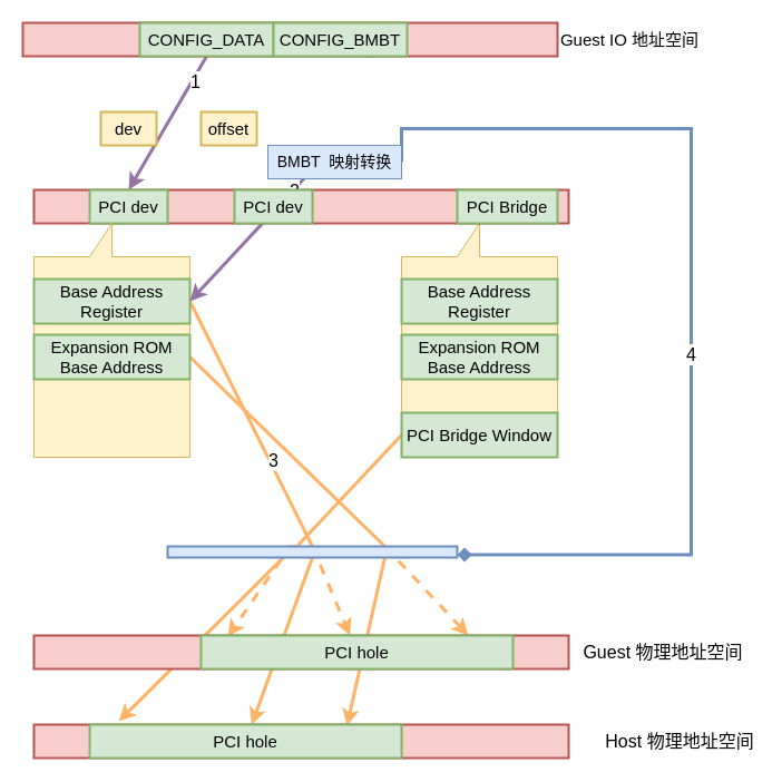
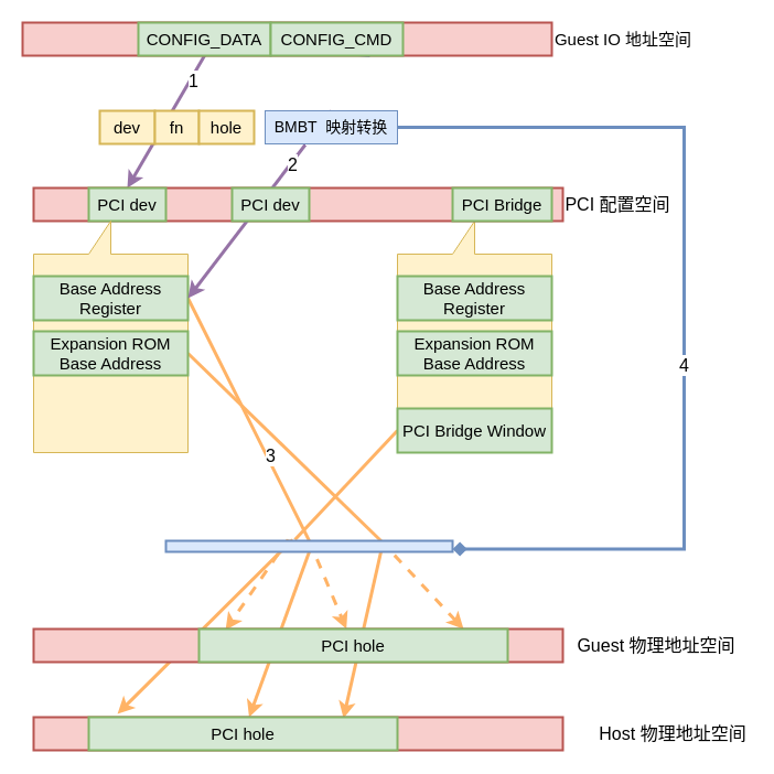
  <mxCell id="0" />
  <mxCell id="1" parent="0" />
  <mxCell id="2" style="edgeStyle=none;shape=connector;rounded=0;orthogonalLoop=1;jettySize=auto;html=1;exitX=1;exitY=0.5;exitDx=0;exitDy=0;labelBackgroundColor=default;fontFamily=Helvetica;fontSize=11;fontColor=default;endArrow=none;strokeColor=#FFB366;strokeWidth=3;entryX=0.75;entryY=0;entryDx=0;entryDy=0;endFill=0;" parent="1" source="21" target="33" edge="1"><mxGeometry relative="1" as="geometry" /></mxCell>
  <mxCell id="3" value="" style="shape=callout;whiteSpace=wrap;html=1;perimeter=calloutPerimeter;rounded=0;shadow=0;direction=west;fillColor=#fff2cc;strokeColor=#d6b656;" parent="1" vertex="1"><mxGeometry x="360" y="200" width="140" height="210" as="geometry" /></mxCell>
  <mxCell id="4" value="" style="endArrow=classic;html=1;rounded=0;exitX=0.5;exitY=1;exitDx=0;exitDy=0;entryX=0.5;entryY=0;entryDx=0;entryDy=0;fillColor=#e1d5e7;strokeColor=#9673a6;strokeWidth=3;" parent="1" source="8" target="11" edge="1"><mxGeometry width="50" height="50" relative="1" as="geometry"><mxPoint x="530" y="160" as="sourcePoint" /><mxPoint x="580" y="110" as="targetPoint" /></mxGeometry></mxCell>
  <mxCell id="5" value="1" style="edgeLabel;html=1;align=center;verticalAlign=middle;resizable=0;points=[];fontSize=16;" parent="4" vertex="1" connectable="0"><mxGeometry x="-0.644" y="2" relative="1" as="geometry"><mxPoint as="offset" /></mxGeometry></mxCell>
  <mxCell id="6" value="" style="rounded=0;whiteSpace=wrap;html=1;strokeWidth=2;strokeColor=#b85450;fillColor=#f8cecc;" parent="1" vertex="1"><mxGeometry x="30" y="170" width="480" height="30" as="geometry" /></mxCell>
  <mxCell id="7" value="" style="rounded=0;whiteSpace=wrap;html=1;strokeWidth=2;strokeColor=#b85450;fillColor=#f8cecc;" parent="1" vertex="1"><mxGeometry x="20" y="20" width="480" height="30" as="geometry" /></mxCell>
  <mxCell id="8" value="CONFIG_DATA" style="rounded=0;whiteSpace=wrap;html=1;fillColor=#d5e8d4;strokeColor=#82b366;fontSize=15;strokeWidth=2;glass=0;sketch=0;shadow=0;" parent="1" vertex="1"><mxGeometry x="125" y="20" width="120" height="30" as="geometry" /></mxCell>
  <mxCell id="9" style="rounded=0;orthogonalLoop=1;jettySize=auto;html=1;exitX=0.75;exitY=1;exitDx=0;exitDy=0;labelBackgroundColor=default;fontFamily=Helvetica;fontSize=11;fontColor=default;endArrow=none;endFill=0;strokeColor=#9673a6;strokeWidth=3;fillColor=#e1d5e7;" parent="1" source="10" target="8" edge="1"><mxGeometry relative="1" as="geometry" /></mxCell>
- <mxCell id="10" value="CONFIG_BMBT" style="rounded=0;whiteSpace=wrap;html=1;fillColor=#d5e8d4;strokeColor=#82b366;fontSize=15;strokeWidth=2;glass=0;sketch=0;shadow=0;" parent="1" vertex="1"><mxGeometry x="245" y="20" width="120" height="30" as="geometry" /></mxCell>
+ <mxCell id="10" value="CONFIG_CMD" style="rounded=0;whiteSpace=wrap;html=1;fillColor=#d5e8d4;strokeColor=#82b366;fontSize=15;strokeWidth=2;glass=0;sketch=0;shadow=0;" parent="1" vertex="1"><mxGeometry x="245" y="20" width="120" height="30" as="geometry" /></mxCell>
  <mxCell id="11" value="PCI dev" style="rounded=0;whiteSpace=wrap;html=1;fillColor=#d5e8d4;strokeColor=#82b366;fontSize=15;strokeWidth=2;glass=0;sketch=0;shadow=0;" parent="1" vertex="1"><mxGeometry x="80" y="170" width="70" height="30" as="geometry" /></mxCell>
  <mxCell id="12" value="Guest IO 地址空间" style="text;html=1;strokeColor=none;fillColor=none;align=center;verticalAlign=middle;whiteSpace=wrap;rounded=0;shadow=0;fontSize=15;" parent="1" vertex="1"><mxGeometry x="500" y="20" width="130" height="30" as="geometry" /></mxCell>
  <mxCell id="13" value="dev" style="rounded=0;whiteSpace=wrap;html=1;fillColor=#fff2cc;strokeColor=#d6b656;fontSize=15;strokeWidth=2;glass=0;sketch=0;shadow=0;" parent="1" vertex="1"><mxGeometry x="90" y="100" width="50" height="30" as="geometry" /></mxCell>
- <mxCell id="15" value="offset" style="rounded=0;whiteSpace=wrap;html=1;fillColor=#fff2cc;strokeColor=#d6b656;fontSize=15;strokeWidth=2;glass=0;sketch=0;shadow=0;" parent="1" vertex="1"><mxGeometry x="180" y="100" width="50" height="30" as="geometry" /></mxCell>
+ <mxCell id="14" value="fn" style="rounded=0;whiteSpace=wrap;html=1;fillColor=#fff2cc;strokeColor=#d6b656;fontSize=15;strokeWidth=2;glass=0;sketch=0;shadow=0;" parent="1" vertex="1"><mxGeometry x="140" y="100" width="40" height="30" as="geometry" /></mxCell>
+ <mxCell id="15" value="hole" style="rounded=0;whiteSpace=wrap;html=1;fillColor=#fff2cc;strokeColor=#d6b656;fontSize=15;strokeWidth=2;glass=0;sketch=0;shadow=0;" parent="1" vertex="1"><mxGeometry x="180" y="100" width="50" height="30" as="geometry" /></mxCell>
+ <mxCell id="16" value="PCI 配置空间" style="text;html=1;strokeColor=none;fillColor=none;align=center;verticalAlign=middle;whiteSpace=wrap;rounded=0;shadow=0;fontSize=16;" parent="1" vertex="1"><mxGeometry x="510" y="170" width="100" height="30" as="geometry" /></mxCell>
  <mxCell id="17" value="" style="shape=callout;whiteSpace=wrap;html=1;perimeter=calloutPerimeter;rounded=0;shadow=0;direction=west;fillColor=#fff2cc;strokeColor=#d6b656;" parent="1" vertex="1"><mxGeometry x="30" y="200" width="140" height="210" as="geometry" /></mxCell>
  <mxCell id="18" style="edgeStyle=none;shape=connector;rounded=0;orthogonalLoop=1;jettySize=auto;html=1;exitX=1;exitY=0.5;exitDx=0;exitDy=0;labelBackgroundColor=default;fontFamily=Helvetica;fontSize=11;fontColor=default;endArrow=none;strokeColor=#FFB366;strokeWidth=3;endFill=0;entryX=0.5;entryY=1;entryDx=0;entryDy=0;" parent="1" source="20" target="33" edge="1"><mxGeometry relative="1" as="geometry"><Array as="points"><mxPoint x="280" y="490" /></Array></mxGeometry></mxCell>
  <mxCell id="19" value="3" style="edgeLabel;html=1;align=center;verticalAlign=middle;resizable=0;points=[];fontSize=16;" parent="18" vertex="1" connectable="0"><mxGeometry x="0.255" y="4" relative="1" as="geometry"><mxPoint x="-1" as="offset" /></mxGeometry></mxCell>
  <mxCell id="20" value="Base Address Register" style="rounded=0;whiteSpace=wrap;html=1;fillColor=#d5e8d4;strokeColor=#82b366;fontSize=15;strokeWidth=2;glass=0;sketch=0;shadow=0;" parent="1" vertex="1"><mxGeometry x="30" y="250" width="140" height="40" as="geometry" /></mxCell>
  <mxCell id="21" value="Expansion ROM Base Address" style="rounded=0;whiteSpace=wrap;html=1;fillColor=#d5e8d4;strokeColor=#82b366;fontSize=15;strokeWidth=2;glass=0;sketch=0;shadow=0;" parent="1" vertex="1"><mxGeometry x="30" y="300" width="140" height="40" as="geometry" /></mxCell>
  <mxCell id="22" style="rounded=0;orthogonalLoop=1;jettySize=auto;html=1;exitX=0;exitY=0.5;exitDx=0;exitDy=0;entryX=0.45;entryY=-0.1;entryDx=0;entryDy=0;strokeWidth=3;strokeColor=#FFB366;endArrow=none;endFill=0;entryPerimeter=0;" parent="1" source="24" target="33" edge="1"><mxGeometry relative="1" as="geometry"><mxPoint x="170" y="390" as="sourcePoint" /></mxGeometry></mxCell>
  <mxCell id="23" value="PCI Bridge" style="rounded=0;whiteSpace=wrap;html=1;fillColor=#d5e8d4;strokeColor=#82b366;fontSize=15;strokeWidth=2;glass=0;sketch=0;shadow=0;" parent="1" vertex="1"><mxGeometry x="410" y="170" width="90" height="30" as="geometry" /></mxCell>
  <mxCell id="24" value="PCI Bridge Window" style="rounded=0;whiteSpace=wrap;html=1;fillColor=#d5e8d4;strokeColor=#82b366;fontSize=15;strokeWidth=2;glass=0;sketch=0;shadow=0;" parent="1" vertex="1"><mxGeometry x="360" y="370" width="140" height="40" as="geometry" /></mxCell>
  <mxCell id="25" value="Base Address Register" style="rounded=0;whiteSpace=wrap;html=1;fillColor=#d5e8d4;strokeColor=#82b366;fontSize=15;strokeWidth=2;glass=0;sketch=0;shadow=0;" parent="1" vertex="1"><mxGeometry x="360" y="250" width="140" height="40" as="geometry" /></mxCell>
  <mxCell id="26" value="Expansion ROM Base Address" style="rounded=0;whiteSpace=wrap;html=1;fillColor=#d5e8d4;strokeColor=#82b366;fontSize=15;strokeWidth=2;glass=0;sketch=0;shadow=0;" parent="1" vertex="1"><mxGeometry x="360" y="300" width="140" height="40" as="geometry" /></mxCell>
  <mxCell id="27" style="edgeStyle=none;shape=connector;rounded=0;orthogonalLoop=1;jettySize=auto;html=1;exitX=0.435;exitY=0.1;exitDx=0;exitDy=0;entryX=0.086;entryY=0.033;entryDx=0;entryDy=0;labelBackgroundColor=default;fontFamily=Helvetica;fontSize=11;fontColor=default;endArrow=classic;endFill=1;strokeColor=#FFB366;strokeWidth=3;dashed=1;entryPerimeter=0;exitPerimeter=0;" parent="1" source="33" target="44" edge="1"><mxGeometry relative="1" as="geometry"><Array as="points"><mxPoint x="260" y="490" /></Array></mxGeometry></mxCell>
  <mxCell id="28" style="edgeStyle=none;shape=connector;rounded=0;orthogonalLoop=1;jettySize=auto;html=1;exitX=0.5;exitY=0;exitDx=0;exitDy=0;labelBackgroundColor=default;fontFamily=Helvetica;fontSize=11;fontColor=default;endArrow=classic;endFill=1;strokeColor=#FFB366;strokeWidth=3;dashed=1;" parent="1" source="33" target="44" edge="1"><mxGeometry relative="1" as="geometry" /></mxCell>
  <mxCell id="29" style="edgeStyle=none;shape=connector;rounded=0;orthogonalLoop=1;jettySize=auto;html=1;exitX=0.75;exitY=0;exitDx=0;exitDy=0;entryX=0.857;entryY=0;entryDx=0;entryDy=0;entryPerimeter=0;labelBackgroundColor=default;fontFamily=Helvetica;fontSize=11;fontColor=default;endArrow=classic;endFill=1;strokeColor=#FFB366;strokeWidth=3;dashed=1;" parent="1" source="33" target="44" edge="1"><mxGeometry relative="1" as="geometry" /></mxCell>
  <mxCell id="30" style="edgeStyle=none;shape=connector;rounded=0;orthogonalLoop=1;jettySize=auto;html=1;exitX=0.442;exitY=-0.1;exitDx=0;exitDy=0;labelBackgroundColor=default;fontFamily=Helvetica;fontSize=11;fontColor=default;endArrow=classic;endFill=1;strokeColor=#FFB366;strokeWidth=3;exitPerimeter=0;entryX=0.093;entryY=-0.1;entryDx=0;entryDy=0;entryPerimeter=0;" parent="1" source="33" target="41" edge="1"><mxGeometry relative="1" as="geometry"><mxPoint x="100" y="640" as="targetPoint" /></mxGeometry></mxCell>
  <mxCell id="31" style="edgeStyle=none;shape=connector;rounded=0;orthogonalLoop=1;jettySize=auto;html=1;exitX=0.5;exitY=1;exitDx=0;exitDy=0;labelBackgroundColor=default;fontFamily=Helvetica;fontSize=11;fontColor=default;endArrow=classic;endFill=1;strokeColor=#FFB366;strokeWidth=3;" parent="1" source="33" target="41" edge="1"><mxGeometry relative="1" as="geometry" /></mxCell>
  <mxCell id="32" style="edgeStyle=none;shape=connector;rounded=0;orthogonalLoop=1;jettySize=auto;html=1;exitX=0.75;exitY=1;exitDx=0;exitDy=0;entryX=0.825;entryY=0.033;entryDx=0;entryDy=0;labelBackgroundColor=default;fontFamily=Helvetica;fontSize=11;fontColor=default;endArrow=classic;endFill=1;strokeColor=#FFB366;strokeWidth=3;entryPerimeter=0;" parent="1" source="33" target="41" edge="1"><mxGeometry relative="1" as="geometry" /></mxCell>
  <mxCell id="33" value="" style="rounded=0;whiteSpace=wrap;html=1;strokeWidth=2;strokeColor=#6c8ebf;fillColor=#dae8fc;" parent="1" vertex="1"><mxGeometry x="150" y="490" width="260" height="10" as="geometry" /></mxCell>
  <mxCell id="34" style="edgeStyle=orthogonalEdgeStyle;shape=connector;rounded=0;orthogonalLoop=1;jettySize=auto;html=1;exitX=1;exitY=0.5;exitDx=0;exitDy=0;labelBackgroundColor=default;fontFamily=Helvetica;fontSize=11;fontColor=default;endArrow=diamond;endFill=1;strokeColor=#6c8ebf;strokeWidth=3;entryX=1;entryY=0.75;entryDx=0;entryDy=0;fillColor=#dae8fc;" parent="1" source="39" target="33" edge="1"><mxGeometry relative="1" as="geometry"><mxPoint x="630" y="75" as="targetPoint" /><Array as="points"><mxPoint x="620" y="115" /><mxPoint x="620" y="498" /></Array></mxGeometry></mxCell>
  <mxCell id="35" value="4" style="edgeLabel;html=1;align=center;verticalAlign=middle;resizable=0;points=[];fontSize=16;" parent="34" vertex="1" connectable="0"><mxGeometry x="0.115" y="-1" relative="1" as="geometry"><mxPoint as="offset" /></mxGeometry></mxCell>
  <mxCell id="36" style="rounded=0;orthogonalLoop=1;jettySize=auto;html=1;exitX=0.5;exitY=0;exitDx=0;exitDy=0;entryX=1;entryY=0.5;entryDx=0;entryDy=0;labelBackgroundColor=default;fontFamily=Helvetica;fontSize=11;fontColor=default;endArrow=classic;endFill=1;strokeColor=#9673a6;strokeWidth=3;fillColor=#e1d5e7;" parent="1" source="39" target="20" edge="1"><mxGeometry relative="1" as="geometry" /></mxCell>
  <mxCell id="37" value="2" style="edgeLabel;html=1;align=center;verticalAlign=middle;resizable=0;points=[];fontSize=16;" parent="36" vertex="1" connectable="0"><mxGeometry x="-0.727" y="-2" relative="1" as="geometry"><mxPoint as="offset" /></mxGeometry></mxCell>
  <mxCell id="38" value="2" style="edgeLabel;html=1;align=center;verticalAlign=middle;resizable=0;points=[];fontSize=16;" parent="36" vertex="1" connectable="0"><mxGeometry x="-0.439" y="1" relative="1" as="geometry"><mxPoint as="offset" /></mxGeometry></mxCell>
- <mxCell id="39" value="BMBT&amp;nbsp; 映射转换" style="text;html=1;strokeColor=#6c8ebf;fillColor=#dae8fc;align=center;verticalAlign=middle;whiteSpace=wrap;rounded=0;shadow=0;fontSize=14;" parent="1" vertex="1"><mxGeometry x="240" y="130" width="120" height="30" as="geometry" /></mxCell>
+ <mxCell id="39" value="BMBT&amp;nbsp; 映射转换" style="text;html=1;strokeColor=#6c8ebf;fillColor=#dae8fc;align=center;verticalAlign=middle;whiteSpace=wrap;rounded=0;shadow=0;fontSize=14;" parent="1" vertex="1"><mxGeometry x="240" y="100" width="120" height="30" as="geometry" /></mxCell>
  <mxCell id="40" value="" style="rounded=0;whiteSpace=wrap;html=1;strokeWidth=2;strokeColor=#b85450;fillColor=#f8cecc;" parent="1" vertex="1"><mxGeometry x="30" y="650" width="480" height="30" as="geometry" /></mxCell>
  <mxCell id="41" value="PCI hole" style="rounded=0;whiteSpace=wrap;html=1;fillColor=#d5e8d4;strokeColor=#82b366;fontSize=15;strokeWidth=2;glass=0;sketch=0;shadow=0;" parent="1" vertex="1"><mxGeometry x="80" y="650" width="280" height="30" as="geometry" /></mxCell>
  <mxCell id="42" value="Host 物理地址空间" style="text;html=1;strokeColor=none;fillColor=none;align=center;verticalAlign=middle;whiteSpace=wrap;rounded=0;shadow=0;fontSize=16;" parent="1" vertex="1"><mxGeometry x="540" y="650" width="140" height="30" as="geometry" /></mxCell>
  <mxCell id="43" value="" style="rounded=0;whiteSpace=wrap;html=1;strokeWidth=2;strokeColor=#b85450;fillColor=#f8cecc;" parent="1" vertex="1"><mxGeometry x="30" y="570" width="480" height="30" as="geometry" /></mxCell>
  <mxCell id="44" value="PCI hole" style="rounded=0;whiteSpace=wrap;html=1;fillColor=#d5e8d4;strokeColor=#82b366;fontSize=15;strokeWidth=2;glass=0;sketch=0;shadow=0;" parent="1" vertex="1"><mxGeometry x="180" y="570" width="280" height="30" as="geometry" /></mxCell>
  <mxCell id="45" value="Guest 物理地址空间" style="text;html=1;strokeColor=none;fillColor=none;align=center;verticalAlign=middle;whiteSpace=wrap;rounded=0;shadow=0;fontSize=16;" parent="1" vertex="1"><mxGeometry x="520" y="570" width="150" height="30" as="geometry" /></mxCell>
  <mxCell id="46" value="PCI dev" style="rounded=0;whiteSpace=wrap;html=1;fillColor=#d5e8d4;strokeColor=#82b366;fontSize=15;strokeWidth=2;glass=0;sketch=0;shadow=0;" parent="1" vertex="1"><mxGeometry x="210" y="170" width="70" height="30" as="geometry" /></mxCell>
